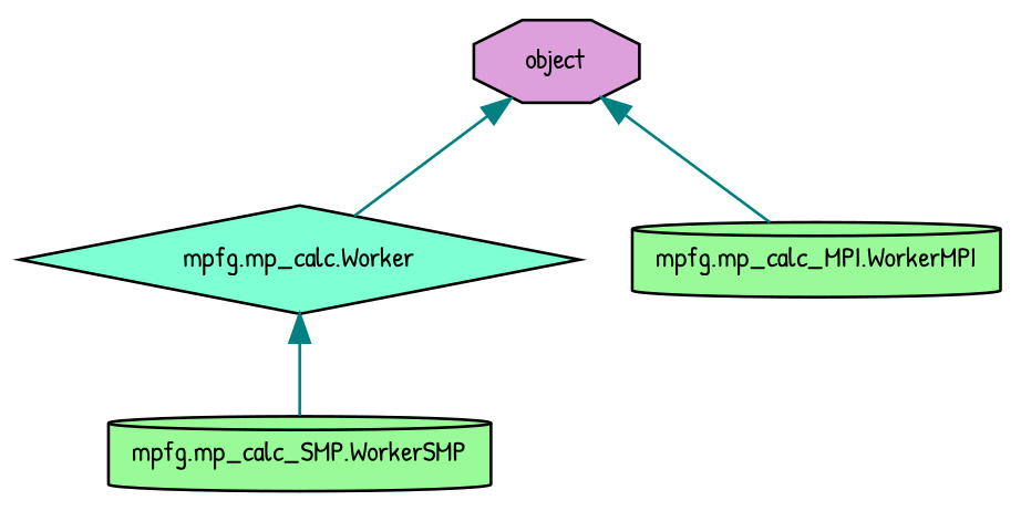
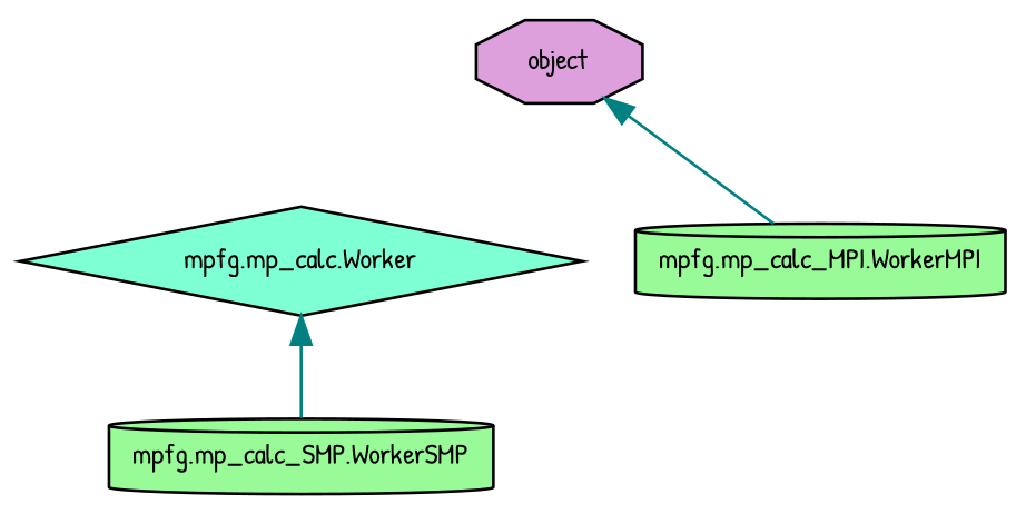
  digraph {
    fontname="Patrick Hand"
    node [color=black fillcolor=palegreen fontname="Patrick Hand" fontsize=10 shape=cylinder style=filled]
    edge [color=teal dir=back fontname="Patrick Hand" fontsize=10 labelfontname=Helvetica labelfontsize=10 style=solid]
    n1 [fillcolor=aquamarine fontcolor=black height=0.2 label="mpfg.mp_calc.Worker" shape=diamond width=0.4]
    n2 [height=0.2 label="mpfg.mp_calc_SMP.WorkerSMP" width=0.4]
    n3 [height=0.2 label="mpfg.mp_calc_MPI.WorkerMPI" width=0.4]
    n4 [fillcolor=plum height=0.2 label=object shape=octagon width=0.4]
    n1 -> n2
-   n4 -> n1
    n4 -> n3
  }
